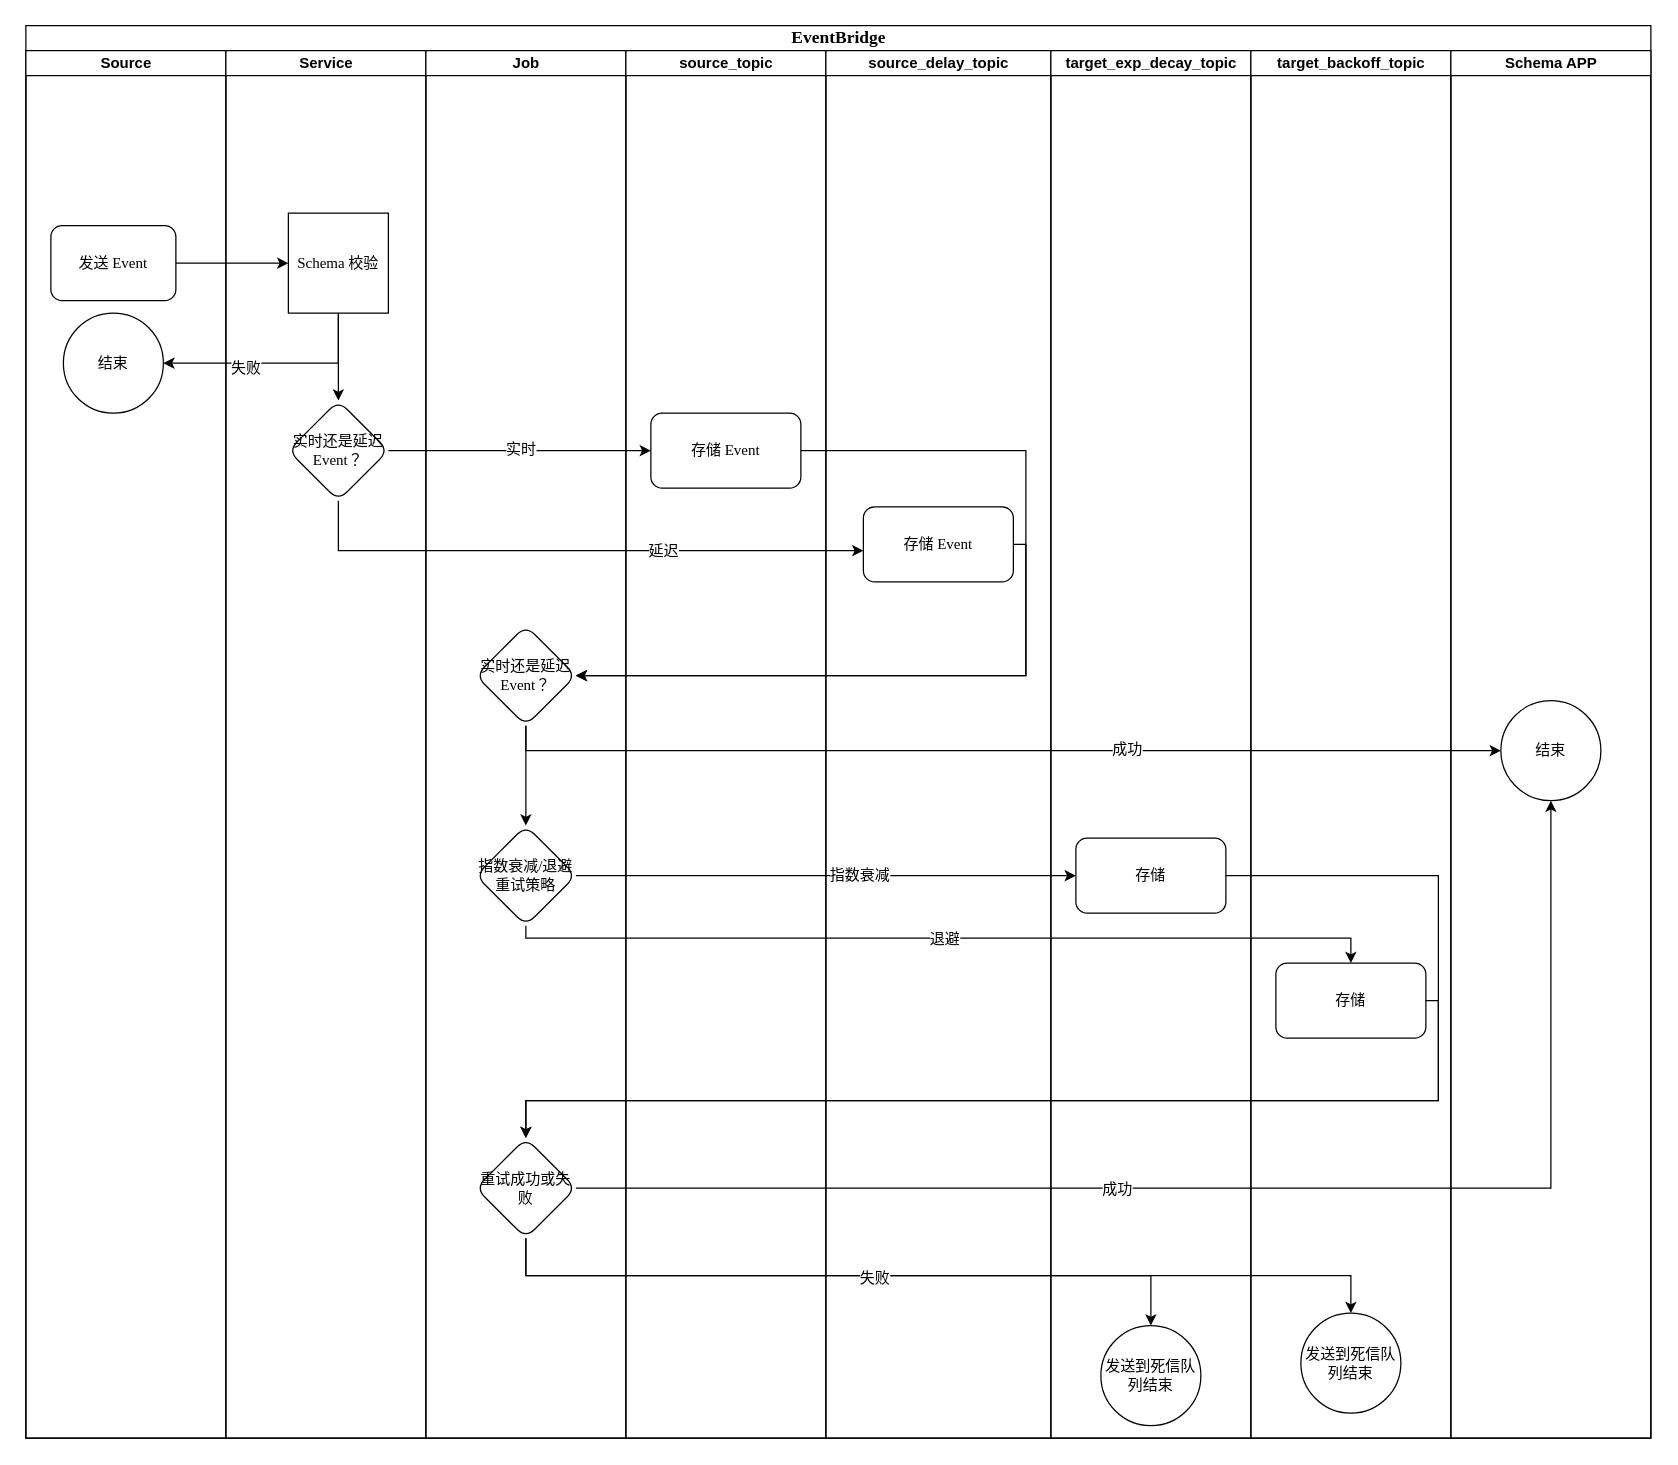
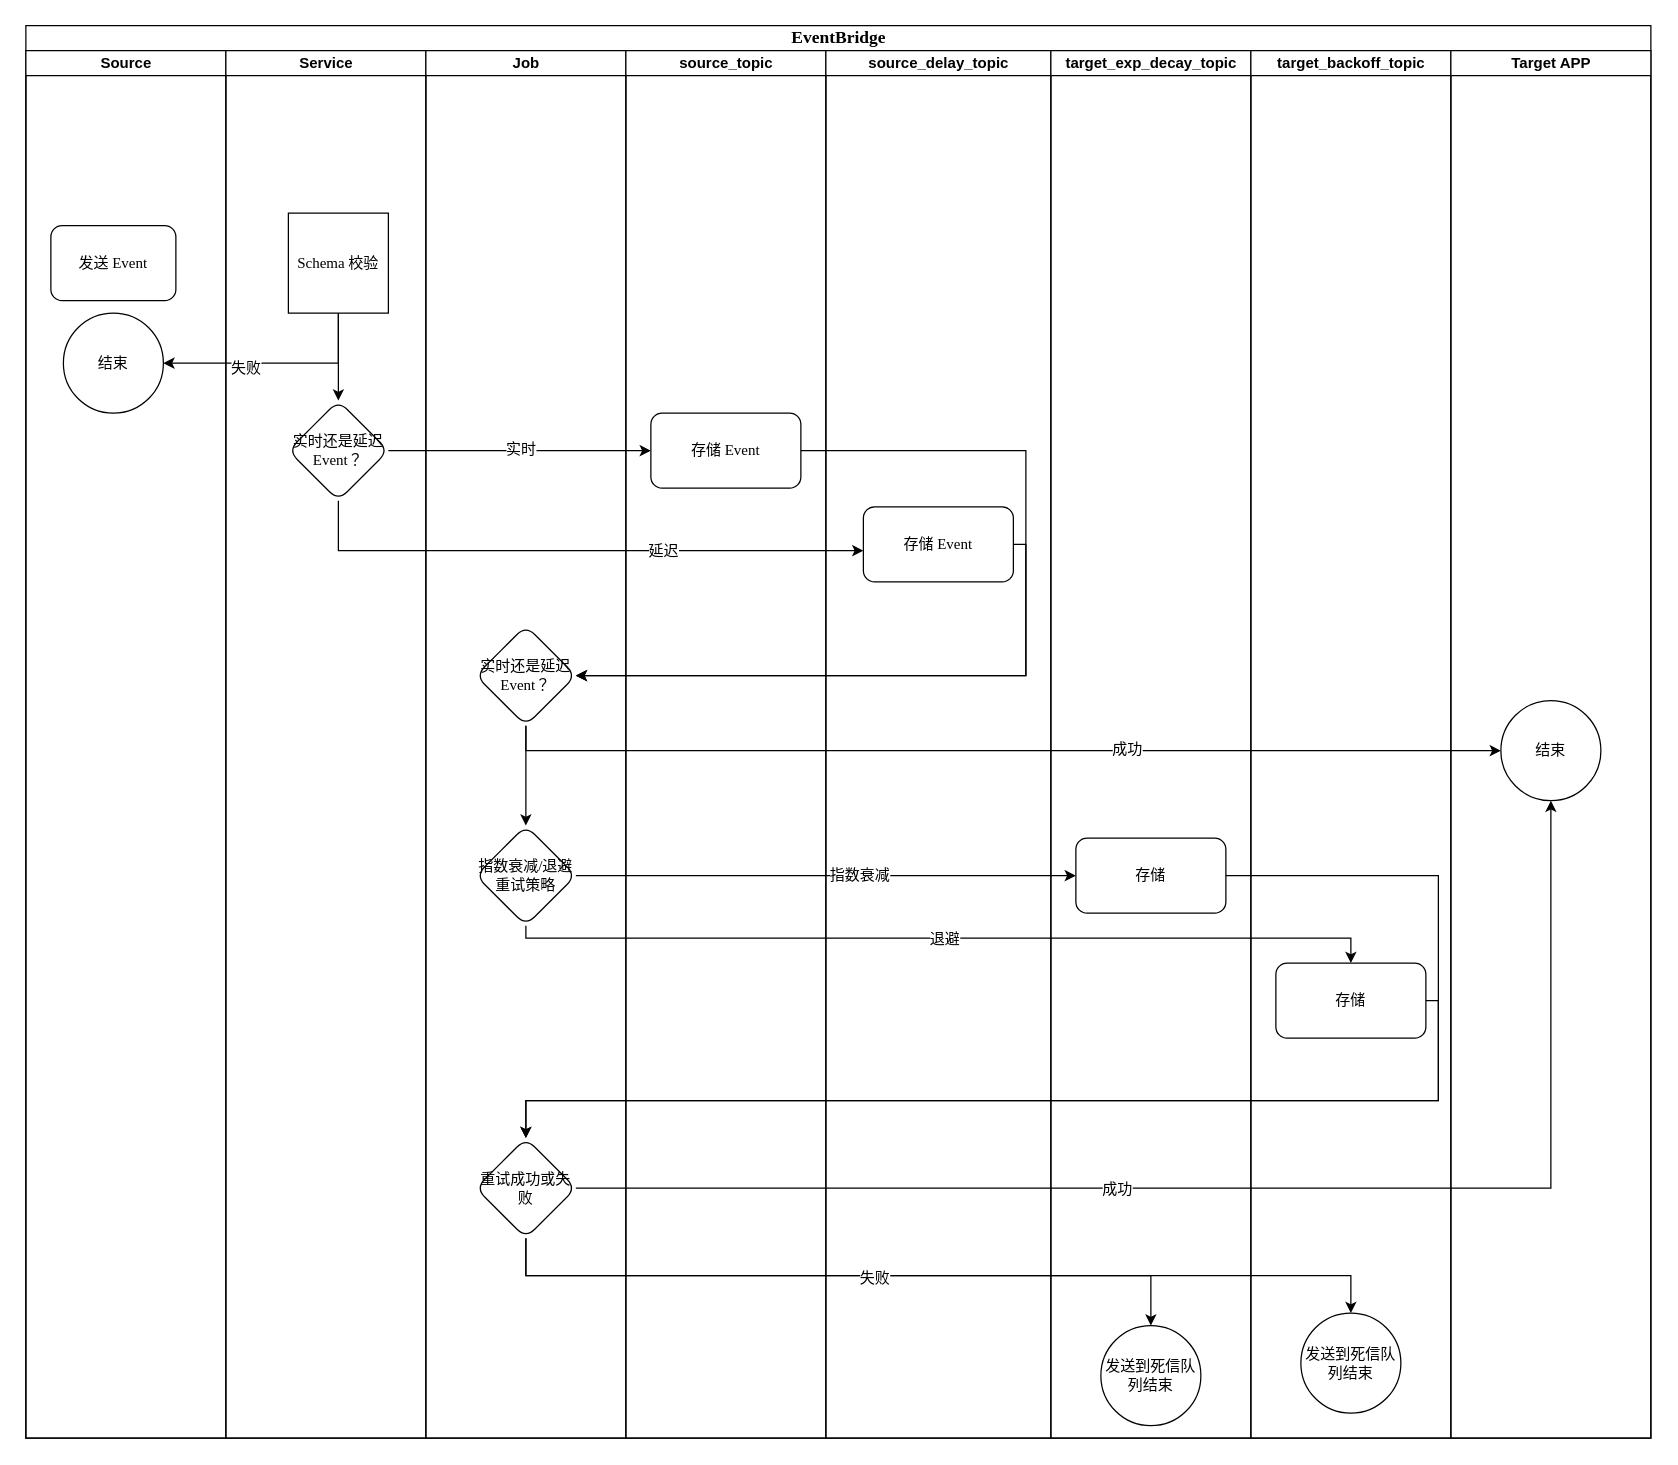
  <mxCell id="0" />
  <mxCell id="1" parent="0" />
  <mxCell id="2" value="&lt;font style=&quot;font-size: 14px;&quot;&gt;EventBridge&lt;/font&gt;" style="swimlane;html=1;childLayout=stackLayout;startSize=20;rounded=0;shadow=0;labelBackgroundColor=none;strokeWidth=1;fontFamily=Verdana;fontSize=8;align=center;" parent="1" vertex="1"><mxGeometry x="20" y="20" width="1300" height="1130" as="geometry" /></mxCell>
  <mxCell id="3" value="Source" style="swimlane;html=1;startSize=20;" parent="2" vertex="1"><mxGeometry y="20" width="160" height="1110" as="geometry" /></mxCell>
  <mxCell id="4" value="Service" style="swimlane;html=1;startSize=20;" parent="2" vertex="1"><mxGeometry x="160" y="20" width="160" height="1110" as="geometry" /></mxCell>
  <mxCell id="5" value="Job" style="swimlane;html=1;startSize=20;" parent="2" vertex="1"><mxGeometry x="320" y="20" width="160" height="1110" as="geometry" /></mxCell>
  <mxCell id="6" value="" style="edgeStyle=orthogonalEdgeStyle;rounded=0;orthogonalLoop=1;jettySize=auto;html=1;fontSize=12;" parent="5" source="7" target="8" edge="1"><mxGeometry relative="1" as="geometry" /></mxCell>
  <mxCell id="7" value="实时还是延迟 Event？" style="rhombus;whiteSpace=wrap;html=1;fontSize=12;fontFamily=Verdana;rounded=1;shadow=0;labelBackgroundColor=none;strokeWidth=1;" parent="5" vertex="1"><mxGeometry x="40" y="460" width="80" height="80" as="geometry" /></mxCell>
  <mxCell id="8" value="指数衰减/退避重试策略" style="rhombus;whiteSpace=wrap;html=1;fontSize=12;fontFamily=Verdana;rounded=1;shadow=0;labelBackgroundColor=none;strokeWidth=1;" parent="5" vertex="1"><mxGeometry x="40" y="620" width="80" height="80" as="geometry" /></mxCell>
  <mxCell id="9" value="重试成功或失败" style="rhombus;whiteSpace=wrap;html=1;fontSize=12;fontFamily=Verdana;rounded=1;shadow=0;labelBackgroundColor=none;strokeWidth=1;" parent="5" vertex="1"><mxGeometry x="40" y="870" width="80" height="80" as="geometry" /></mxCell>
  <mxCell id="10" value="source_topic" style="swimlane;html=1;startSize=20;" parent="2" vertex="1"><mxGeometry x="480" y="20" width="160" height="1110" as="geometry" /></mxCell>
  <mxCell id="11" value="实时还是延迟 Event？" style="rhombus;whiteSpace=wrap;html=1;fontSize=12;fontFamily=Verdana;rounded=1;shadow=0;labelBackgroundColor=none;strokeWidth=1;" parent="10" vertex="1"><mxGeometry x="-270" y="280" width="80" height="80" as="geometry" /></mxCell>
  <mxCell id="12" value="" style="edgeStyle=orthogonalEdgeStyle;rounded=0;orthogonalLoop=1;jettySize=auto;html=1;fontSize=12;" parent="10" source="15" target="11" edge="1"><mxGeometry relative="1" as="geometry" /></mxCell>
  <mxCell id="13" value="结束" style="ellipse;whiteSpace=wrap;html=1;fontSize=12;fontFamily=Verdana;rounded=1;shadow=0;labelBackgroundColor=none;strokeWidth=1;" parent="10" vertex="1"><mxGeometry x="-450" y="210" width="80" height="80" as="geometry" /></mxCell>
  <mxCell id="14" value="发送 Event" style="rounded=1;whiteSpace=wrap;html=1;shadow=0;labelBackgroundColor=none;strokeWidth=1;fontFamily=Verdana;fontSize=12;align=center;" parent="10" vertex="1"><mxGeometry x="-460" y="140" width="100" height="60" as="geometry" /></mxCell>
  <mxCell id="15" value="Schema 校验" style="whiteSpace=wrap;html=1;fontSize=12;fontFamily=Verdana;shadow=0;labelBackgroundColor=none;strokeWidth=1;rounded=0;" parent="10" vertex="1"><mxGeometry x="-270" y="130" width="80" height="80" as="geometry" /></mxCell>
- <mxCell id="16" value="" style="edgeStyle=orthogonalEdgeStyle;rounded=0;orthogonalLoop=1;jettySize=auto;html=1;fontSize=12;" parent="10" source="14" target="15" edge="1"><mxGeometry relative="1" as="geometry" /></mxCell>
  <mxCell id="17" value="" style="edgeStyle=orthogonalEdgeStyle;rounded=0;orthogonalLoop=1;jettySize=auto;html=1;fontSize=12;" parent="10" source="15" target="13" edge="1"><mxGeometry relative="1" as="geometry"><Array as="points"><mxPoint x="-230" y="250" /></Array></mxGeometry></mxCell>
  <mxCell id="18" value="失败" style="edgeLabel;html=1;align=center;verticalAlign=middle;resizable=0;points=[];fontSize=12;" parent="17" vertex="1" connectable="0"><mxGeometry x="0.278" y="3" relative="1" as="geometry"><mxPoint as="offset" /></mxGeometry></mxCell>
  <mxCell id="19" value="存储 Event" style="whiteSpace=wrap;html=1;fontSize=12;fontFamily=Verdana;rounded=1;shadow=0;labelBackgroundColor=none;strokeWidth=1;" parent="10" vertex="1"><mxGeometry x="20" y="290" width="120" height="60" as="geometry" /></mxCell>
  <mxCell id="20" value="" style="edgeStyle=orthogonalEdgeStyle;rounded=0;orthogonalLoop=1;jettySize=auto;html=1;fontSize=12;" parent="10" source="11" target="19" edge="1"><mxGeometry relative="1" as="geometry" /></mxCell>
  <mxCell id="21" value="实时" style="edgeLabel;html=1;align=center;verticalAlign=middle;resizable=0;points=[];fontSize=12;" parent="20" vertex="1" connectable="0"><mxGeometry y="2" relative="1" as="geometry"><mxPoint as="offset" /></mxGeometry></mxCell>
  <mxCell id="22" value="source_delay_topic" style="swimlane;html=1;startSize=20;" parent="2" vertex="1"><mxGeometry x="640" y="20" width="180" height="1110" as="geometry" /></mxCell>
  <mxCell id="23" value="存储 Event" style="whiteSpace=wrap;html=1;fontSize=12;fontFamily=Verdana;rounded=1;shadow=0;labelBackgroundColor=none;strokeWidth=1;" parent="22" vertex="1"><mxGeometry x="30" y="365" width="120" height="60" as="geometry" /></mxCell>
  <mxCell id="24" value="target_exp_decay_topic" style="swimlane;html=1;startSize=20;" parent="2" vertex="1"><mxGeometry x="820" y="20" width="160" height="1110" as="geometry" /></mxCell>
  <mxCell id="25" value="存储" style="whiteSpace=wrap;html=1;fontSize=12;fontFamily=Verdana;rounded=1;shadow=0;labelBackgroundColor=none;strokeWidth=1;" parent="24" vertex="1"><mxGeometry x="20" y="630" width="120" height="60" as="geometry" /></mxCell>
  <mxCell id="26" value="发送到死信队列结束" style="ellipse;whiteSpace=wrap;html=1;fontSize=12;fontFamily=Verdana;rounded=1;shadow=0;labelBackgroundColor=none;strokeWidth=1;" parent="24" vertex="1"><mxGeometry x="40" y="1020" width="80" height="80" as="geometry" /></mxCell>
  <mxCell id="27" value="target_backoff_topic" style="swimlane;html=1;startSize=20;" parent="2" vertex="1"><mxGeometry x="980" y="20" width="160" height="1110" as="geometry" /></mxCell>
  <mxCell id="28" value="存储" style="whiteSpace=wrap;html=1;fontSize=12;fontFamily=Verdana;rounded=1;shadow=0;labelBackgroundColor=none;strokeWidth=1;" parent="27" vertex="1"><mxGeometry x="20" y="730" width="120" height="60" as="geometry" /></mxCell>
  <mxCell id="29" value="发送到死信队列结束" style="ellipse;whiteSpace=wrap;html=1;fontSize=12;fontFamily=Verdana;rounded=1;shadow=0;labelBackgroundColor=none;strokeWidth=1;" parent="27" vertex="1"><mxGeometry x="40" y="1010" width="80" height="80" as="geometry" /></mxCell>
- <mxCell id="30" value="Schema APP" style="swimlane;html=1;startSize=20;" parent="2" vertex="1"><mxGeometry x="1140" y="20" width="160" height="1110" as="geometry" /></mxCell>
+ <mxCell id="30" value="Target APP" style="swimlane;html=1;startSize=20;" parent="2" vertex="1"><mxGeometry x="1140" y="20" width="160" height="1110" as="geometry" /></mxCell>
  <mxCell id="31" value="结束" style="ellipse;whiteSpace=wrap;html=1;fontSize=12;fontFamily=Verdana;rounded=1;shadow=0;labelBackgroundColor=none;strokeWidth=1;" parent="30" vertex="1"><mxGeometry x="40" y="520" width="80" height="80" as="geometry" /></mxCell>
  <mxCell id="32" value="" style="edgeStyle=orthogonalEdgeStyle;rounded=0;orthogonalLoop=1;jettySize=auto;html=1;fontSize=12;" parent="2" source="11" target="23" edge="1"><mxGeometry relative="1" as="geometry"><Array as="points"><mxPoint x="250" y="420" /></Array></mxGeometry></mxCell>
  <mxCell id="33" value="延迟" style="edgeLabel;html=1;align=center;verticalAlign=middle;resizable=0;points=[];fontSize=12;" parent="32" vertex="1" connectable="0"><mxGeometry x="0.3" relative="1" as="geometry"><mxPoint as="offset" /></mxGeometry></mxCell>
  <mxCell id="34" style="edgeStyle=orthogonalEdgeStyle;rounded=0;orthogonalLoop=1;jettySize=auto;html=1;entryX=1;entryY=0.5;entryDx=0;entryDy=0;fontSize=12;" parent="2" source="23" target="7" edge="1"><mxGeometry relative="1" as="geometry"><mxPoint x="490" y="520" as="targetPoint" /><Array as="points"><mxPoint x="800" y="415" /><mxPoint x="800" y="520" /></Array></mxGeometry></mxCell>
  <mxCell id="35" value="" style="edgeStyle=orthogonalEdgeStyle;rounded=0;orthogonalLoop=1;jettySize=auto;html=1;fontSize=12;" parent="2" source="7" target="31" edge="1"><mxGeometry relative="1" as="geometry"><Array as="points"><mxPoint x="400" y="580" /></Array></mxGeometry></mxCell>
  <mxCell id="36" value="成功" style="edgeLabel;html=1;align=center;verticalAlign=middle;resizable=0;points=[];fontSize=12;" parent="35" vertex="1" connectable="0"><mxGeometry x="0.25" y="2" relative="1" as="geometry"><mxPoint as="offset" /></mxGeometry></mxCell>
  <mxCell id="37" value="" style="edgeStyle=orthogonalEdgeStyle;rounded=0;orthogonalLoop=1;jettySize=auto;html=1;entryX=1;entryY=0.5;entryDx=0;entryDy=0;exitX=1;exitY=0.5;exitDx=0;exitDy=0;fontSize=12;" parent="2" source="19" target="7" edge="1"><mxGeometry relative="1" as="geometry"><mxPoint x="590" y="330" as="sourcePoint" /><mxPoint x="460" y="520" as="targetPoint" /><Array as="points"><mxPoint x="800" y="340" /><mxPoint x="800" y="520" /></Array></mxGeometry></mxCell>
  <mxCell id="38" value="" style="edgeStyle=orthogonalEdgeStyle;rounded=0;orthogonalLoop=1;jettySize=auto;html=1;fontSize=12;" parent="2" source="8" target="25" edge="1"><mxGeometry relative="1" as="geometry" /></mxCell>
  <mxCell id="39" value="指数衰减" style="edgeLabel;html=1;align=center;verticalAlign=middle;resizable=0;points=[];fontSize=12;" parent="38" vertex="1" connectable="0"><mxGeometry x="0.13" y="1" relative="1" as="geometry"><mxPoint as="offset" /></mxGeometry></mxCell>
  <mxCell id="40" value="" style="edgeStyle=orthogonalEdgeStyle;rounded=0;orthogonalLoop=1;jettySize=auto;html=1;fontSize=12;" parent="2" source="8" target="28" edge="1"><mxGeometry relative="1" as="geometry"><Array as="points"><mxPoint x="400" y="730" /><mxPoint x="1060" y="730" /></Array></mxGeometry></mxCell>
  <mxCell id="41" value="退避" style="edgeLabel;html=1;align=center;verticalAlign=middle;resizable=0;points=[];fontSize=12;" parent="40" vertex="1" connectable="0"><mxGeometry x="-0.003" relative="1" as="geometry"><mxPoint as="offset" /></mxGeometry></mxCell>
  <mxCell id="42" value="" style="edgeStyle=orthogonalEdgeStyle;rounded=0;orthogonalLoop=1;jettySize=auto;html=1;fontSize=12;" parent="2" source="25" target="9" edge="1"><mxGeometry relative="1" as="geometry"><Array as="points"><mxPoint x="1130" y="680" /><mxPoint x="1130" y="860" /><mxPoint x="400" y="860" /></Array></mxGeometry></mxCell>
  <mxCell id="43" style="edgeStyle=orthogonalEdgeStyle;rounded=0;orthogonalLoop=1;jettySize=auto;html=1;entryX=0.5;entryY=1;entryDx=0;entryDy=0;fontSize=12;" parent="2" source="9" target="31" edge="1"><mxGeometry relative="1" as="geometry" /></mxCell>
  <mxCell id="44" value="成功" style="edgeLabel;html=1;align=center;verticalAlign=middle;resizable=0;points=[];fontSize=12;" parent="43" vertex="1" connectable="0"><mxGeometry x="-0.207" relative="1" as="geometry"><mxPoint as="offset" /></mxGeometry></mxCell>
  <mxCell id="45" style="edgeStyle=orthogonalEdgeStyle;rounded=0;orthogonalLoop=1;jettySize=auto;html=1;exitX=1;exitY=0.5;exitDx=0;exitDy=0;entryX=0.5;entryY=0;entryDx=0;entryDy=0;fontSize=12;" parent="2" source="28" target="9" edge="1"><mxGeometry relative="1" as="geometry"><Array as="points"><mxPoint x="1130" y="780" /><mxPoint x="1130" y="860" /><mxPoint x="400" y="860" /></Array></mxGeometry></mxCell>
  <mxCell id="46" value="" style="edgeStyle=orthogonalEdgeStyle;rounded=0;orthogonalLoop=1;jettySize=auto;html=1;fontSize=12;" parent="2" source="9" target="26" edge="1"><mxGeometry relative="1" as="geometry"><Array as="points"><mxPoint x="400" y="1000" /><mxPoint x="900" y="1000" /></Array></mxGeometry></mxCell>
  <mxCell id="47" value="" style="edgeStyle=orthogonalEdgeStyle;rounded=0;orthogonalLoop=1;jettySize=auto;html=1;fontSize=12;" parent="2" source="9" target="29" edge="1"><mxGeometry relative="1" as="geometry"><Array as="points"><mxPoint x="400" y="1000" /><mxPoint x="1060" y="1000" /></Array></mxGeometry></mxCell>
  <mxCell id="48" value="失败" style="edgeLabel;html=1;align=center;verticalAlign=middle;resizable=0;points=[];fontSize=12;" parent="47" vertex="1" connectable="0"><mxGeometry x="-0.144" y="-1" relative="1" as="geometry"><mxPoint as="offset" /></mxGeometry></mxCell>
